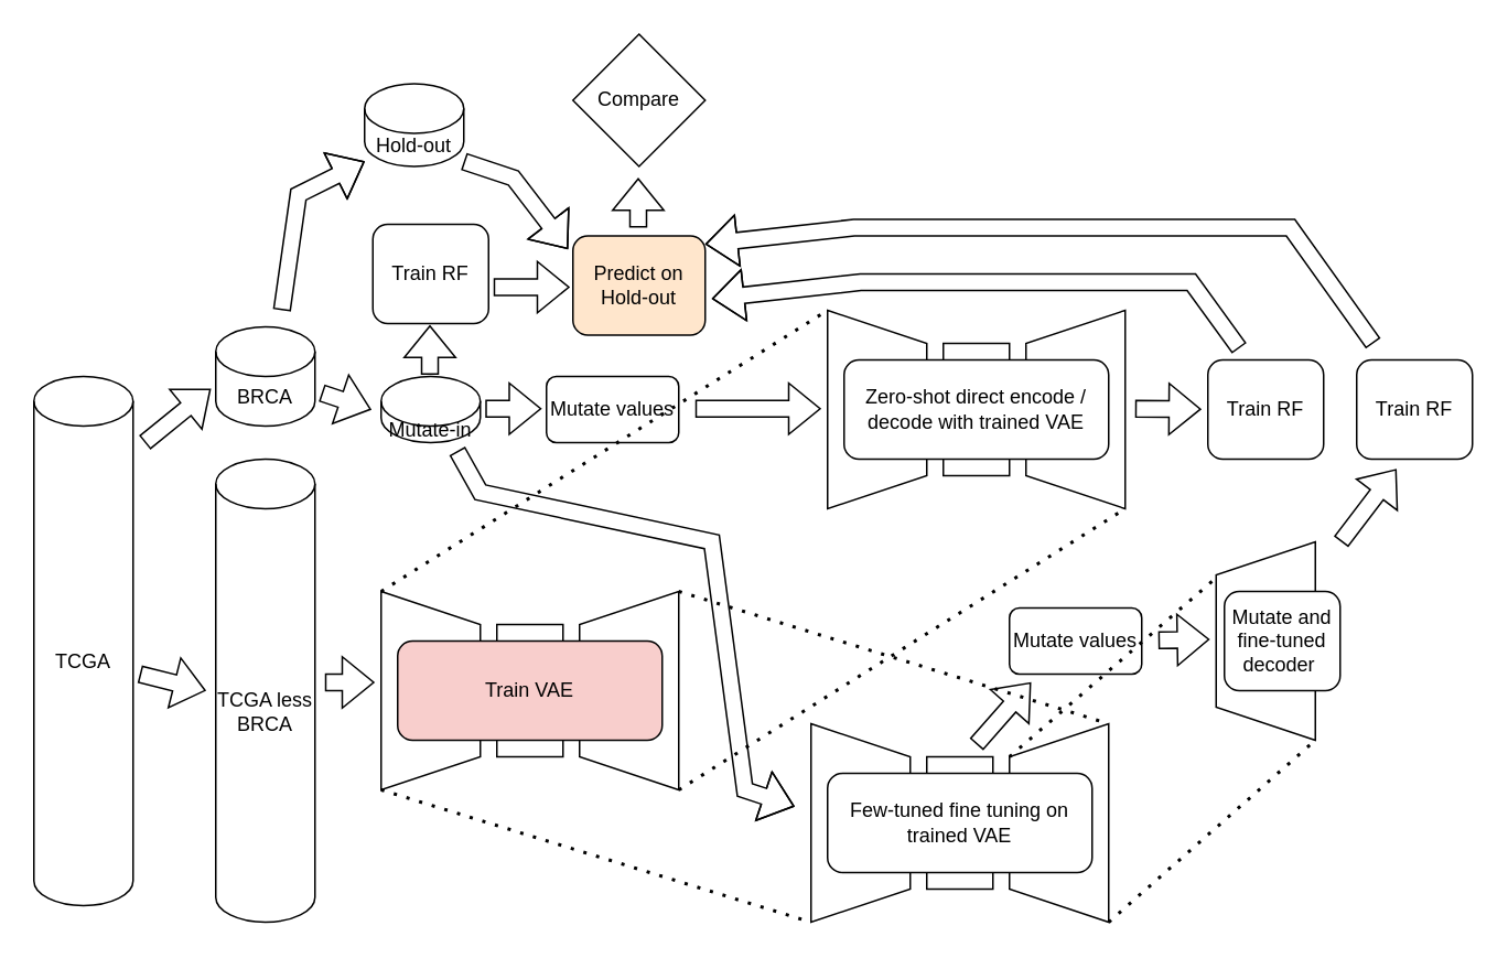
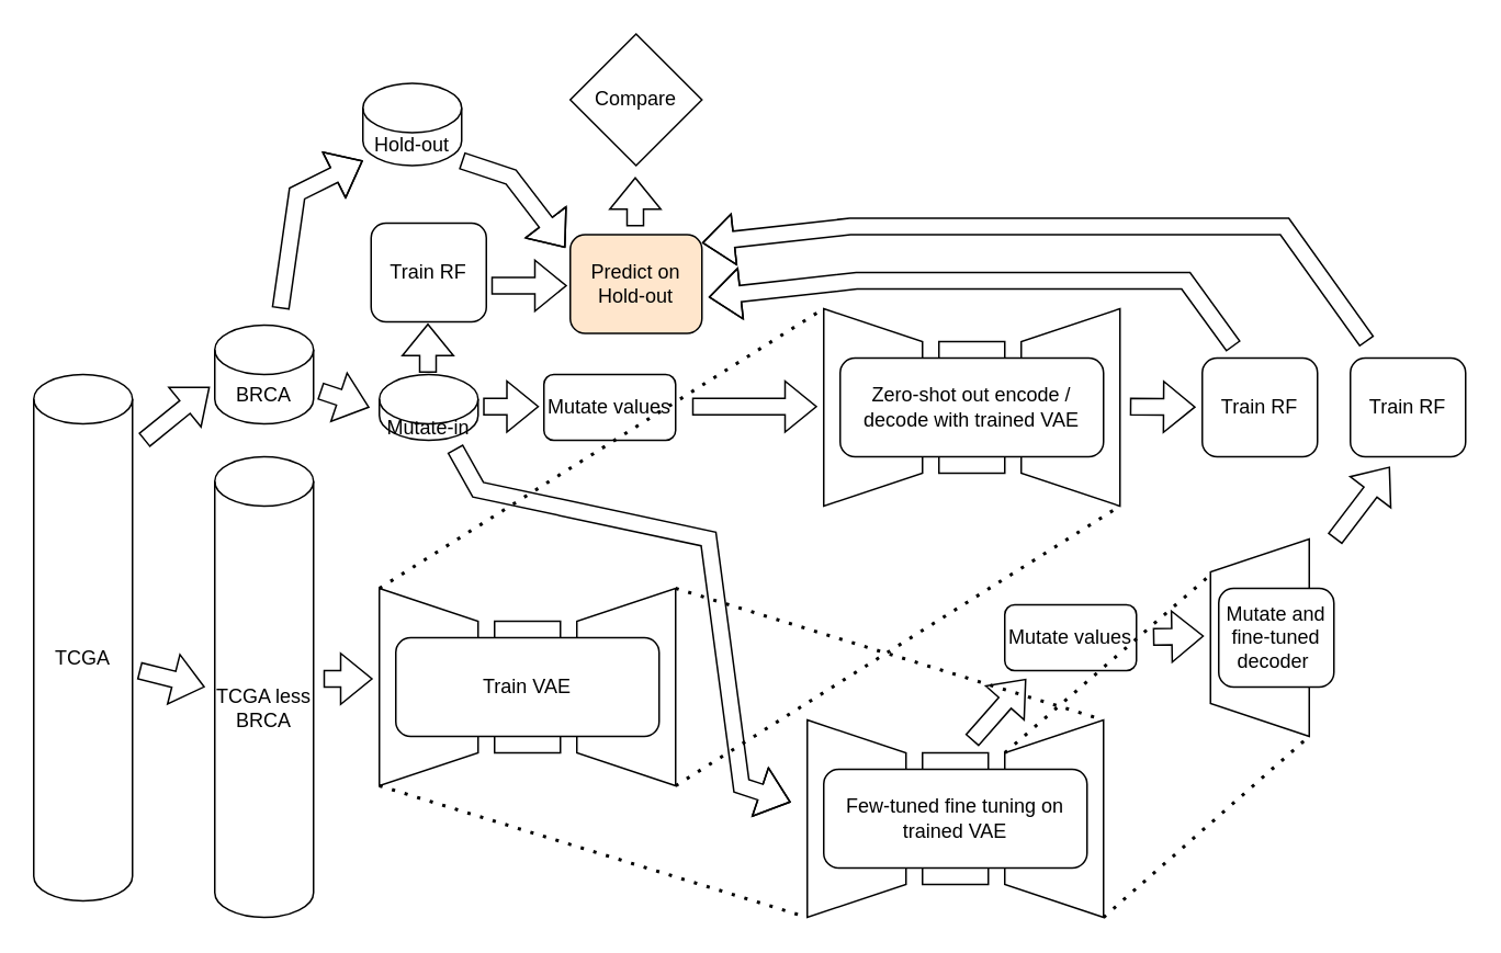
  <mxCell id="0" />
  <mxCell id="1" parent="0" />
  <mxCell id="2" value="TCGA" style="shape=cylinder3;whiteSpace=wrap;html=1;boundedLbl=1;backgroundOutline=1;size=15;" parent="1" vertex="1"><mxGeometry x="20" y="227" width="60" height="320" as="geometry" /></mxCell>
  <mxCell id="3" value="TCGA less BRCA" style="shape=cylinder3;whiteSpace=wrap;html=1;boundedLbl=1;backgroundOutline=1;size=15;" parent="1" vertex="1"><mxGeometry x="130" y="277" width="60" height="280" as="geometry" /></mxCell>
  <mxCell id="4" value="BRCA" style="shape=cylinder3;whiteSpace=wrap;html=1;boundedLbl=1;backgroundOutline=1;size=15;" parent="1" vertex="1"><mxGeometry x="130" y="197" width="60" height="60" as="geometry" /></mxCell>
  <mxCell id="5" value="Hold-out" style="shape=cylinder3;whiteSpace=wrap;html=1;boundedLbl=1;backgroundOutline=1;size=15;" parent="1" vertex="1"><mxGeometry x="220" y="50" width="60" height="50" as="geometry" /></mxCell>
  <mxCell id="6" value="Mutate-in" style="shape=cylinder3;whiteSpace=wrap;html=1;boundedLbl=1;backgroundOutline=1;size=15;" parent="1" vertex="1"><mxGeometry x="230" y="227" width="60" height="40" as="geometry" /></mxCell>
  <mxCell id="7" value="" style="group" parent="1" vertex="1" connectable="0"><mxGeometry x="230" y="357" width="180" height="120" as="geometry" /></mxCell>
  <mxCell id="8" value="" style="shape=trapezoid;perimeter=trapezoidPerimeter;whiteSpace=wrap;html=1;fixedSize=1;rotation=90;" parent="7" vertex="1"><mxGeometry x="-30" y="30" width="120" height="60" as="geometry" /></mxCell>
  <mxCell id="9" value="" style="shape=trapezoid;perimeter=trapezoidPerimeter;whiteSpace=wrap;html=1;fixedSize=1;rotation=-90;" parent="7" vertex="1"><mxGeometry x="90" y="30" width="120" height="60" as="geometry" /></mxCell>
  <mxCell id="10" value="" style="rounded=0;whiteSpace=wrap;html=1;" parent="7" vertex="1"><mxGeometry x="70" y="20" width="40" height="80" as="geometry" /></mxCell>
  <mxCell id="11" value="" style="shape=flexArrow;endArrow=classic;html=1;rounded=0;" parent="7" edge="1"><mxGeometry width="50" height="50" relative="1" as="geometry"><mxPoint x="-34" y="55" as="sourcePoint" /><mxPoint x="-4" y="55" as="targetPoint" /></mxGeometry></mxCell>
- <mxCell id="12" value="Train VAE" style="rounded=1;whiteSpace=wrap;html=1;fillColor=#f8cecc;" vertex="1" parent="7"><mxGeometry x="10" y="30" width="160" height="60" as="geometry" /></mxCell>
+ <mxCell id="12" value="Train VAE" style="rounded=1;whiteSpace=wrap;html=1;" vertex="1" parent="7"><mxGeometry x="10" y="30" width="160" height="60" as="geometry" /></mxCell>
  <mxCell id="13" value="" style="shape=flexArrow;endArrow=classic;html=1;rounded=0;entryX=0;entryY=0.5;entryDx=0;entryDy=0;entryPerimeter=0;" parent="1" edge="1"><mxGeometry width="50" height="50" relative="1" as="geometry"><mxPoint x="84" y="407" as="sourcePoint" /><mxPoint x="124" y="417" as="targetPoint" /></mxGeometry></mxCell>
  <mxCell id="14" value="" style="shape=flexArrow;endArrow=classic;html=1;rounded=0;entryX=0;entryY=0;entryDx=0;entryDy=37.5;entryPerimeter=0;" parent="1" edge="1"><mxGeometry width="50" height="50" relative="1" as="geometry"><mxPoint x="87" y="267" as="sourcePoint" /><mxPoint x="127" y="234.5" as="targetPoint" /></mxGeometry></mxCell>
  <mxCell id="15" value="" style="shape=flexArrow;endArrow=classic;html=1;rounded=0;" parent="1" edge="1"><mxGeometry width="50" height="50" relative="1" as="geometry"><mxPoint x="170" y="187" as="sourcePoint" /><mxPoint x="220" y="97" as="targetPoint" /><Array as="points"><mxPoint x="180" y="117" /></Array></mxGeometry></mxCell>
  <mxCell id="16" value="" style="shape=flexArrow;endArrow=classic;html=1;rounded=0;entryX=0;entryY=0.5;entryDx=0;entryDy=0;entryPerimeter=0;" parent="1" edge="1"><mxGeometry width="50" height="50" relative="1" as="geometry"><mxPoint x="194" y="237" as="sourcePoint" /><mxPoint x="224" y="247" as="targetPoint" /></mxGeometry></mxCell>
  <mxCell id="17" value="Mutate values" style="rounded=1;whiteSpace=wrap;html=1;" parent="1" vertex="1"><mxGeometry x="330" y="227" width="80" height="40" as="geometry" /></mxCell>
  <mxCell id="18" value="" style="shape=flexArrow;endArrow=classic;html=1;rounded=0;entryX=0;entryY=0.5;entryDx=0;entryDy=0;entryPerimeter=0;" parent="1" edge="1"><mxGeometry width="50" height="50" relative="1" as="geometry"><mxPoint x="293" y="246.5" as="sourcePoint" /><mxPoint x="327" y="246.5" as="targetPoint" /></mxGeometry></mxCell>
  <mxCell id="19" value="" style="endArrow=none;dashed=1;html=1;dashPattern=1 3;strokeWidth=2;rounded=0;exitX=0;exitY=1;exitDx=0;exitDy=0;entryX=0;entryY=1;entryDx=0;entryDy=0;" parent="1" source="8" target="22" edge="1"><mxGeometry width="50" height="50" relative="1" as="geometry"><mxPoint x="330" y="367" as="sourcePoint" /><mxPoint x="510" y="227" as="targetPoint" /></mxGeometry></mxCell>
  <mxCell id="20" value="" style="endArrow=none;dashed=1;html=1;dashPattern=1 3;strokeWidth=2;rounded=0;exitX=0;exitY=1;exitDx=0;exitDy=0;entryX=0;entryY=1;entryDx=0;entryDy=0;" parent="1" source="9" target="23" edge="1"><mxGeometry width="50" height="50" relative="1" as="geometry"><mxPoint x="410" y="357" as="sourcePoint" /><mxPoint x="690" y="227" as="targetPoint" /></mxGeometry></mxCell>
  <mxCell id="21" value="" style="group" parent="1" vertex="1" connectable="0"><mxGeometry x="500" y="187" width="180" height="120" as="geometry" /></mxCell>
  <mxCell id="22" value="" style="shape=trapezoid;perimeter=trapezoidPerimeter;whiteSpace=wrap;html=1;fixedSize=1;rotation=90;" parent="21" vertex="1"><mxGeometry x="-30" y="30" width="120" height="60" as="geometry" /></mxCell>
  <mxCell id="23" value="" style="shape=trapezoid;perimeter=trapezoidPerimeter;whiteSpace=wrap;html=1;fixedSize=1;rotation=-90;" parent="21" vertex="1"><mxGeometry x="90" y="30" width="120" height="60" as="geometry" /></mxCell>
  <mxCell id="24" value="" style="rounded=0;whiteSpace=wrap;html=1;" parent="21" vertex="1"><mxGeometry x="70" y="20" width="40" height="80" as="geometry" /></mxCell>
- <mxCell id="25" value="Zero-shot direct encode / decode with trained VAE" style="rounded=1;whiteSpace=wrap;html=1;" vertex="1" parent="21"><mxGeometry x="10" y="30" width="160" height="60" as="geometry" /></mxCell>
+ <mxCell id="25" value="Zero-shot out encode / decode with trained VAE" style="rounded=1;whiteSpace=wrap;html=1;" vertex="1" parent="21"><mxGeometry x="10" y="30" width="160" height="60" as="geometry" /></mxCell>
  <mxCell id="26" value="" style="shape=flexArrow;endArrow=classic;html=1;rounded=0;" parent="1" edge="1"><mxGeometry width="50" height="50" relative="1" as="geometry"><mxPoint x="420" y="246.5" as="sourcePoint" /><mxPoint x="496" y="246.5" as="targetPoint" /></mxGeometry></mxCell>
  <mxCell id="27" value="" style="shape=flexArrow;endArrow=classic;html=1;rounded=0;" parent="1" edge="1"><mxGeometry width="50" height="50" relative="1" as="geometry"><mxPoint x="686" y="246.5" as="sourcePoint" /><mxPoint x="726" y="246.767" as="targetPoint" /></mxGeometry></mxCell>
  <mxCell id="28" value="Train RF" style="rounded=1;whiteSpace=wrap;html=1;" parent="1" vertex="1"><mxGeometry x="730" y="217" width="70" height="60" as="geometry" /></mxCell>
  <mxCell id="29" value="" style="shape=flexArrow;endArrow=classic;html=1;rounded=0;" parent="1" edge="1"><mxGeometry width="50" height="50" relative="1" as="geometry"><mxPoint x="749" y="210" as="sourcePoint" /><mxPoint x="430" y="180" as="targetPoint" /><Array as="points"><mxPoint x="720" y="170" /><mxPoint x="520" y="170" /></Array></mxGeometry></mxCell>
  <mxCell id="30" value="" style="shape=flexArrow;endArrow=classic;html=1;rounded=0;exitX=1;exitY=0.94;exitDx=0;exitDy=0;exitPerimeter=0;" parent="1" edge="1" source="5"><mxGeometry width="50" height="50" relative="1" as="geometry"><mxPoint x="293" y="111" as="sourcePoint" /><mxPoint x="343" y="150" as="targetPoint" /><Array as="points"><mxPoint x="310" y="107" /></Array></mxGeometry></mxCell>
  <mxCell id="31" value="Predict on Hold-out" style="rounded=1;whiteSpace=wrap;html=1;fillColor=#ffe6cc;" parent="1" vertex="1"><mxGeometry x="346" y="142" width="80" height="60" as="geometry" /></mxCell>
  <mxCell id="32" value="Compare" style="rhombus;whiteSpace=wrap;html=1;" parent="1" vertex="1"><mxGeometry x="346" y="20" width="80" height="80" as="geometry" /></mxCell>
  <mxCell id="33" value="" style="shape=flexArrow;endArrow=classic;html=1;rounded=0;" parent="1" edge="1"><mxGeometry width="50" height="50" relative="1" as="geometry"><mxPoint x="385.5" y="137" as="sourcePoint" /><mxPoint x="385.5" y="107" as="targetPoint" /></mxGeometry></mxCell>
  <mxCell id="34" value="" style="shape=flexArrow;endArrow=classic;html=1;rounded=0;" edge="1" parent="1"><mxGeometry width="50" height="50" relative="1" as="geometry"><mxPoint x="276" y="272" as="sourcePoint" /><mxPoint x="480" y="487" as="targetPoint" /><Array as="points"><mxPoint x="290" y="297" /><mxPoint x="430" y="327" /><mxPoint x="450" y="477" /></Array></mxGeometry></mxCell>
  <mxCell id="35" value="" style="group" vertex="1" connectable="0" parent="1"><mxGeometry x="490" y="437" width="180" height="120" as="geometry" /></mxCell>
  <mxCell id="36" value="" style="shape=trapezoid;perimeter=trapezoidPerimeter;whiteSpace=wrap;html=1;fixedSize=1;rotation=90;" vertex="1" parent="35"><mxGeometry x="-30" y="30" width="120" height="60" as="geometry" /></mxCell>
  <mxCell id="37" value="" style="shape=trapezoid;perimeter=trapezoidPerimeter;whiteSpace=wrap;html=1;fixedSize=1;rotation=-90;" vertex="1" parent="35"><mxGeometry x="90" y="30" width="120" height="60" as="geometry" /></mxCell>
  <mxCell id="38" value="" style="rounded=0;whiteSpace=wrap;html=1;" vertex="1" parent="35"><mxGeometry x="70" y="20" width="40" height="80" as="geometry" /></mxCell>
  <mxCell id="39" value="Few-tuned fine tuning on trained VAE" style="rounded=1;whiteSpace=wrap;html=1;" vertex="1" parent="35"><mxGeometry x="10" y="30" width="160" height="60" as="geometry" /></mxCell>
  <mxCell id="40" value="" style="endArrow=none;dashed=1;html=1;dashPattern=1 3;strokeWidth=2;rounded=0;exitX=1;exitY=1;exitDx=0;exitDy=0;entryX=1;entryY=1;entryDx=0;entryDy=0;" edge="1" parent="1" source="9" target="37"><mxGeometry width="50" height="50" relative="1" as="geometry"><mxPoint x="380" y="377" as="sourcePoint" /><mxPoint x="430" y="327" as="targetPoint" /></mxGeometry></mxCell>
  <mxCell id="41" value="" style="endArrow=none;dashed=1;html=1;dashPattern=1 3;strokeWidth=2;rounded=0;exitX=1;exitY=1;exitDx=0;exitDy=0;entryX=1;entryY=1;entryDx=0;entryDy=0;" edge="1" parent="1"><mxGeometry width="50" height="50" relative="1" as="geometry"><mxPoint x="230" y="477" as="sourcePoint" /><mxPoint x="490" y="557" as="targetPoint" /></mxGeometry></mxCell>
  <mxCell id="42" value="Mutate values" style="rounded=1;whiteSpace=wrap;html=1;" vertex="1" parent="1"><mxGeometry x="610" y="367" width="80" height="40" as="geometry" /></mxCell>
  <mxCell id="43" value="" style="shape=trapezoid;perimeter=trapezoidPerimeter;whiteSpace=wrap;html=1;fixedSize=1;rotation=-90;" vertex="1" parent="1"><mxGeometry x="705" y="357" width="120" height="60" as="geometry" /></mxCell>
  <mxCell id="44" value="" style="shape=flexArrow;endArrow=classic;html=1;rounded=0;" edge="1" parent="1"><mxGeometry width="50" height="50" relative="1" as="geometry"><mxPoint x="700" y="386.5" as="sourcePoint" /><mxPoint x="731" y="386" as="targetPoint" /></mxGeometry></mxCell>
  <mxCell id="45" value="" style="shape=flexArrow;endArrow=classic;html=1;rounded=0;" edge="1" parent="1"><mxGeometry width="50" height="50" relative="1" as="geometry"><mxPoint x="590" y="449.5" as="sourcePoint" /><mxPoint x="623" y="412" as="targetPoint" /></mxGeometry></mxCell>
  <mxCell id="46" value="" style="endArrow=none;dashed=1;html=1;dashPattern=1 3;strokeWidth=2;rounded=0;entryX=0.833;entryY=0.033;entryDx=0;entryDy=0;entryPerimeter=0;" edge="1" parent="1" target="43"><mxGeometry width="50" height="50" relative="1" as="geometry"><mxPoint x="610" y="457" as="sourcePoint" /><mxPoint x="660" y="407" as="targetPoint" /></mxGeometry></mxCell>
  <mxCell id="47" value="" style="endArrow=none;dashed=1;html=1;dashPattern=1 3;strokeWidth=2;rounded=0;entryX=0;entryY=1;entryDx=0;entryDy=0;" edge="1" parent="1" target="43"><mxGeometry width="50" height="50" relative="1" as="geometry"><mxPoint x="670" y="557" as="sourcePoint" /><mxPoint x="803.571" y="444.143" as="targetPoint" /></mxGeometry></mxCell>
  <mxCell id="48" value="" style="shape=flexArrow;endArrow=classic;html=1;rounded=0;" edge="1" parent="1"><mxGeometry width="50" height="50" relative="1" as="geometry"><mxPoint x="810.5" y="327" as="sourcePoint" /><mxPoint x="844" y="283" as="targetPoint" /></mxGeometry></mxCell>
  <mxCell id="49" value="Mutate and fine-tuned decoder&amp;nbsp;" style="rounded=1;whiteSpace=wrap;html=1;" vertex="1" parent="1"><mxGeometry x="740" y="357" width="70" height="60" as="geometry" /></mxCell>
  <mxCell id="50" value="Train RF" style="rounded=1;whiteSpace=wrap;html=1;" vertex="1" parent="1"><mxGeometry x="820" y="217" width="70" height="60" as="geometry" /></mxCell>
  <mxCell id="51" value="" style="shape=flexArrow;endArrow=classic;html=1;rounded=0;" edge="1" parent="1"><mxGeometry width="50" height="50" relative="1" as="geometry"><mxPoint x="830" y="207" as="sourcePoint" /><mxPoint x="426" y="147" as="targetPoint" /><Array as="points"><mxPoint x="780" y="137" /><mxPoint x="516" y="137" /></Array></mxGeometry></mxCell>
  <mxCell id="52" value="Train RF" style="rounded=1;whiteSpace=wrap;html=1;" vertex="1" parent="1"><mxGeometry x="225" y="135" width="70" height="60" as="geometry" /></mxCell>
  <mxCell id="53" value="" style="shape=flexArrow;endArrow=classic;html=1;rounded=0;" edge="1" parent="1"><mxGeometry width="50" height="50" relative="1" as="geometry"><mxPoint x="259.5" y="226" as="sourcePoint" /><mxPoint x="259.5" y="196" as="targetPoint" /></mxGeometry></mxCell>
  <mxCell id="54" value="" style="shape=flexArrow;endArrow=classic;html=1;rounded=0;entryX=-0.05;entryY=0.65;entryDx=0;entryDy=0;entryPerimeter=0;" edge="1" parent="1"><mxGeometry width="50" height="50" relative="1" as="geometry"><mxPoint x="298" y="173" as="sourcePoint" /><mxPoint x="344" y="173" as="targetPoint" /></mxGeometry></mxCell>
